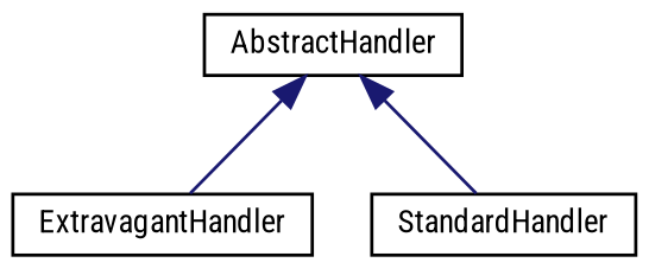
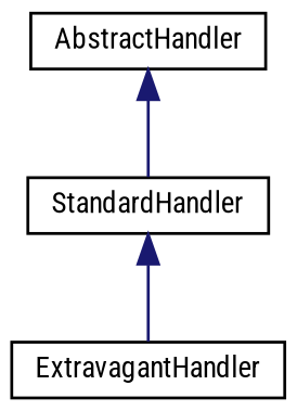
  digraph {
    fontname="Roboto Condensed"
    node [color=black fillcolor=white fontname="Roboto Condensed" fontsize=10 shape=record style=filled]
    edge [color=midnightblue dir=back fontname="Roboto Condensed" fontsize=10 labelfontname=Helvetica labelfontsize=10 style=solid]
    n1 [height=0.2 label=AbstractHandler width=0.4]
    n2 [height=0.2 label=ExtravagantHandler width=0.4]
    n3 [height=0.2 label=StandardHandler width=0.4]
-   n1 -> n2
+   n3 -> n2
    n1 -> n3
  }
